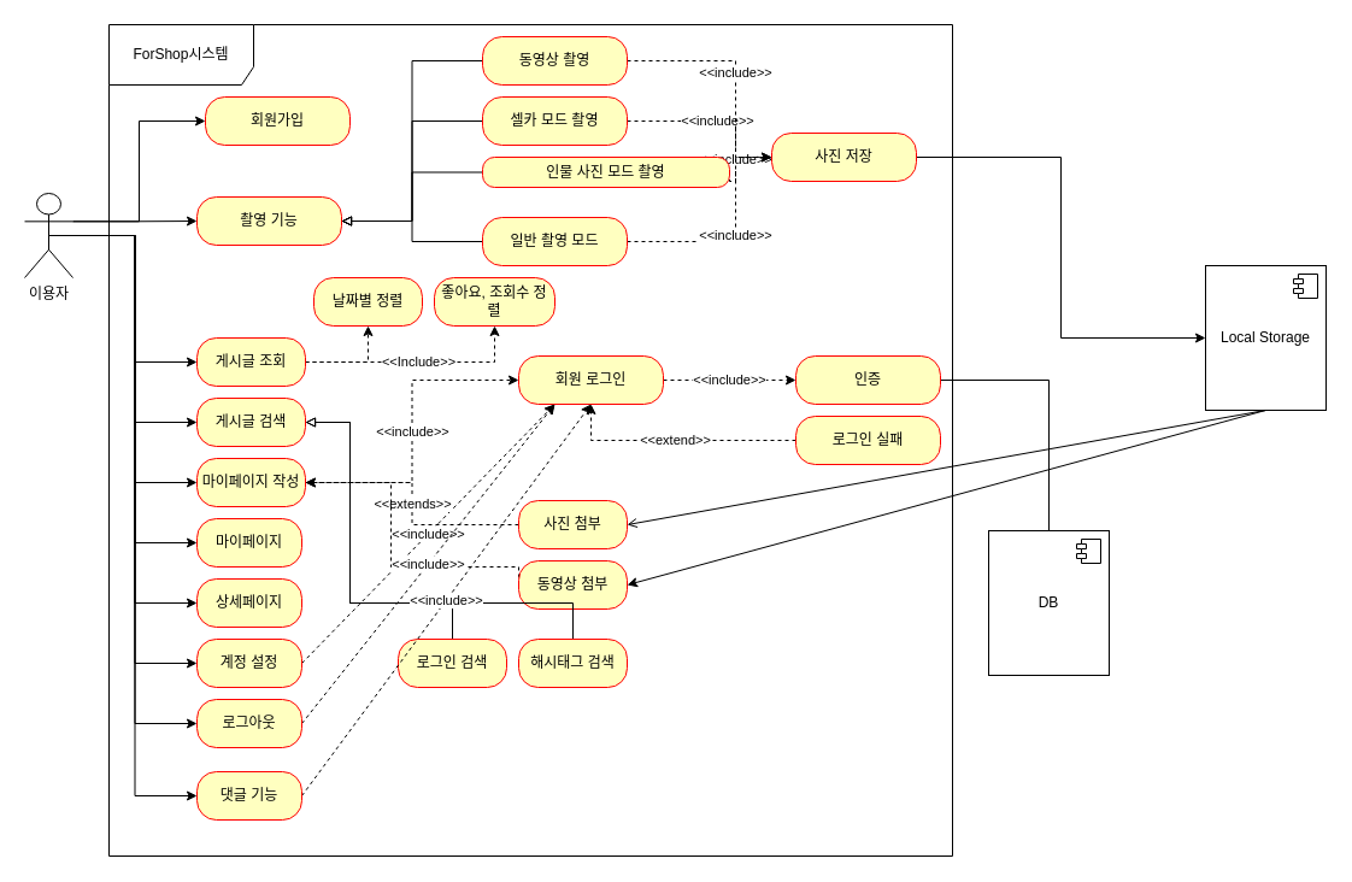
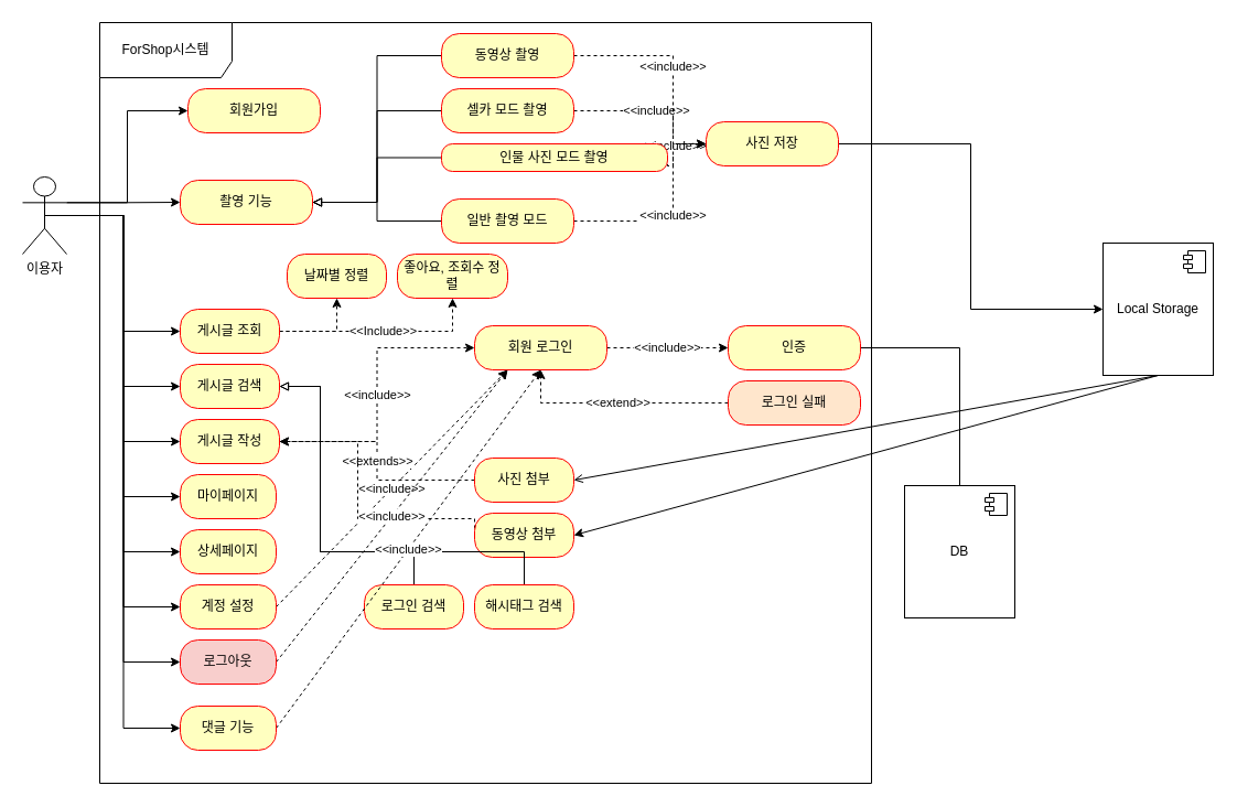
  <mxCell id="0" />
  <mxCell id="1" parent="0" />
  <mxCell id="2" value="ForShop시스템" style="shape=umlFrame;whiteSpace=wrap;html=1;pointerEvents=0;width=120;height=50;" parent="1" vertex="1"><mxGeometry x="90" y="20" width="700" height="690" as="geometry" /></mxCell>
  <mxCell id="3" style="edgeStyle=orthogonalEdgeStyle;rounded=0;orthogonalLoop=1;jettySize=auto;html=1;exitX=1;exitY=0.333;exitDx=0;exitDy=0;exitPerimeter=0;entryX=0;entryY=0.5;entryDx=0;entryDy=0;" parent="1" source="13" target="14" edge="1"><mxGeometry relative="1" as="geometry" /></mxCell>
  <mxCell id="4" style="edgeStyle=orthogonalEdgeStyle;rounded=0;orthogonalLoop=1;jettySize=auto;html=1;exitX=1;exitY=0.333;exitDx=0;exitDy=0;exitPerimeter=0;entryX=0;entryY=0.5;entryDx=0;entryDy=0;" parent="1" source="13" target="17" edge="1"><mxGeometry relative="1" as="geometry" /></mxCell>
  <mxCell id="5" style="edgeStyle=orthogonalEdgeStyle;rounded=0;orthogonalLoop=1;jettySize=auto;html=1;exitX=0.5;exitY=0.5;exitDx=0;exitDy=0;exitPerimeter=0;entryX=0;entryY=0.5;entryDx=0;entryDy=0;" parent="1" source="13" target="33" edge="1"><mxGeometry relative="1" as="geometry" /></mxCell>
  <mxCell id="6" style="edgeStyle=orthogonalEdgeStyle;rounded=0;orthogonalLoop=1;jettySize=auto;html=1;exitX=0.5;exitY=0.5;exitDx=0;exitDy=0;exitPerimeter=0;entryX=0;entryY=0.5;entryDx=0;entryDy=0;" parent="1" source="13" target="48" edge="1"><mxGeometry relative="1" as="geometry" /></mxCell>
  <mxCell id="7" style="edgeStyle=orthogonalEdgeStyle;rounded=0;orthogonalLoop=1;jettySize=auto;html=1;exitX=0.5;exitY=0.5;exitDx=0;exitDy=0;exitPerimeter=0;entryX=0;entryY=0.5;entryDx=0;entryDy=0;" parent="1" source="13" target="30" edge="1"><mxGeometry relative="1" as="geometry" /></mxCell>
  <mxCell id="8" style="edgeStyle=orthogonalEdgeStyle;rounded=0;orthogonalLoop=1;jettySize=auto;html=1;exitX=0.5;exitY=0.5;exitDx=0;exitDy=0;exitPerimeter=0;entryX=0;entryY=0.5;entryDx=0;entryDy=0;" parent="1" source="13" target="28" edge="1"><mxGeometry relative="1" as="geometry" /></mxCell>
  <mxCell id="9" style="edgeStyle=orthogonalEdgeStyle;rounded=0;orthogonalLoop=1;jettySize=auto;html=1;exitX=0.5;exitY=0.5;exitDx=0;exitDy=0;exitPerimeter=0;entryX=0;entryY=0.5;entryDx=0;entryDy=0;" parent="1" source="13" target="51" edge="1"><mxGeometry relative="1" as="geometry" /></mxCell>
  <mxCell id="10" style="edgeStyle=orthogonalEdgeStyle;rounded=0;orthogonalLoop=1;jettySize=auto;html=1;exitX=0.5;exitY=0.5;exitDx=0;exitDy=0;exitPerimeter=0;entryX=0;entryY=0.5;entryDx=0;entryDy=0;" parent="1" source="13" target="50" edge="1"><mxGeometry relative="1" as="geometry" /></mxCell>
  <mxCell id="11" style="edgeStyle=orthogonalEdgeStyle;rounded=0;orthogonalLoop=1;jettySize=auto;html=1;exitX=0.5;exitY=0.5;exitDx=0;exitDy=0;exitPerimeter=0;entryX=0;entryY=0.5;entryDx=0;entryDy=0;" parent="1" source="13" target="63" edge="1"><mxGeometry relative="1" as="geometry" /></mxCell>
  <mxCell id="12" style="edgeStyle=orthogonalEdgeStyle;rounded=0;orthogonalLoop=1;jettySize=auto;html=1;exitX=0.5;exitY=0.5;exitDx=0;exitDy=0;exitPerimeter=0;entryX=0;entryY=0.5;entryDx=0;entryDy=0;" edge="1" parent="1" source="13" target="65"><mxGeometry relative="1" as="geometry" /></mxCell>
  <mxCell id="13" value="이용자" style="shape=umlActor;verticalLabelPosition=bottom;verticalAlign=top;html=1;" parent="1" vertex="1"><mxGeometry x="20" y="160" width="40" height="70" as="geometry" /></mxCell>
  <mxCell id="14" value="회원가입" style="rounded=1;whiteSpace=wrap;html=1;arcSize=40;fontColor=#000000;fillColor=#ffffc0;strokeColor=#ff0000;" parent="1" vertex="1"><mxGeometry x="170" y="80" width="120" height="40" as="geometry" /></mxCell>
  <mxCell id="15" value="&amp;lt;&amp;lt;include&amp;gt;&amp;gt;" style="edgeStyle=orthogonalEdgeStyle;rounded=0;orthogonalLoop=1;jettySize=auto;html=1;exitX=1;exitY=0.5;exitDx=0;exitDy=0;entryX=0;entryY=0.5;entryDx=0;entryDy=0;dashed=1;" parent="1" source="16" target="19" edge="1"><mxGeometry relative="1" as="geometry" /></mxCell>
  <mxCell id="16" value="회원 로그인" style="rounded=1;whiteSpace=wrap;html=1;arcSize=40;fontColor=#000000;fillColor=#ffffc0;strokeColor=#ff0000;" parent="1" vertex="1"><mxGeometry x="430" y="295" width="120" height="40" as="geometry" /></mxCell>
  <mxCell id="17" value="촬영 기능" style="rounded=1;whiteSpace=wrap;html=1;arcSize=40;fontColor=#000000;fillColor=#ffffc0;strokeColor=#ff0000;" parent="1" vertex="1"><mxGeometry x="163" y="163" width="120" height="40" as="geometry" /></mxCell>
  <mxCell id="18" style="edgeStyle=orthogonalEdgeStyle;rounded=0;orthogonalLoop=1;jettySize=auto;html=1;exitX=1;exitY=0.5;exitDx=0;exitDy=0;entryX=0.5;entryY=0;entryDx=0;entryDy=0;endArrow=none;endFill=0;" parent="1" source="19" target="20" edge="1"><mxGeometry relative="1" as="geometry" /></mxCell>
  <mxCell id="19" value="인증" style="rounded=1;whiteSpace=wrap;html=1;arcSize=40;fontColor=#000000;fillColor=#ffffc0;strokeColor=#ff0000;" parent="1" vertex="1"><mxGeometry x="660" y="295" width="120" height="40" as="geometry" /></mxCell>
  <mxCell id="20" value="DB" style="html=1;dropTarget=0;whiteSpace=wrap;" parent="1" vertex="1"><mxGeometry x="820" y="440" width="100" height="120" as="geometry" /></mxCell>
  <mxCell id="21" value="" style="shape=module;jettyWidth=8;jettyHeight=4;" parent="20" vertex="1"><mxGeometry x="1" width="20" height="20" relative="1" as="geometry"><mxPoint x="-27" y="7" as="offset" /></mxGeometry></mxCell>
  <mxCell id="22" style="orthogonalLoop=1;jettySize=auto;html=1;exitX=0.5;exitY=1;exitDx=0;exitDy=0;entryX=1;entryY=0.5;entryDx=0;entryDy=0;rounded=0;endArrow=open;" parent="1" source="24" target="53" edge="1"><mxGeometry relative="1" as="geometry" /></mxCell>
  <mxCell id="23" style="rounded=0;orthogonalLoop=1;jettySize=auto;html=1;exitX=0.5;exitY=1;exitDx=0;exitDy=0;entryX=1;entryY=0.5;entryDx=0;entryDy=0;" parent="1" source="24" target="55" edge="1"><mxGeometry relative="1" as="geometry" /></mxCell>
  <mxCell id="24" value="Local Storage" style="html=1;dropTarget=0;whiteSpace=wrap;" parent="1" vertex="1"><mxGeometry x="1000" y="220" width="100" height="120" as="geometry" /></mxCell>
  <mxCell id="25" value="" style="shape=module;jettyWidth=8;jettyHeight=4;" parent="24" vertex="1"><mxGeometry x="1" width="20" height="20" relative="1" as="geometry"><mxPoint x="-27" y="7" as="offset" /></mxGeometry></mxCell>
  <mxCell id="26" value="&amp;lt;&amp;lt;extend&amp;gt;&amp;gt;" style="edgeStyle=orthogonalEdgeStyle;rounded=0;orthogonalLoop=1;jettySize=auto;html=1;exitX=0;exitY=0.5;exitDx=0;exitDy=0;entryX=0.5;entryY=1;entryDx=0;entryDy=0;dashed=1;" parent="1" source="27" target="16" edge="1"><mxGeometry relative="1" as="geometry" /></mxCell>
- <mxCell id="27" value="로그인 실패" style="rounded=1;whiteSpace=wrap;html=1;arcSize=40;fontColor=#000000;fillColor=#ffffc0;strokeColor=#ff0000;" parent="1" vertex="1"><mxGeometry x="660" y="345" width="120" height="40" as="geometry" /></mxCell>
+ <mxCell id="27" value="로그인 실패" style="rounded=1;whiteSpace=wrap;html=1;arcSize=40;fontColor=#000000;fillColor=#ffe6cc;strokeColor=#ff0000;" parent="1" vertex="1"><mxGeometry x="660" y="345" width="120" height="40" as="geometry" /></mxCell>
  <mxCell id="28" value="마이페이지" style="rounded=1;whiteSpace=wrap;html=1;arcSize=40;fontColor=#000000;fillColor=#ffffc0;strokeColor=#ff0000;" parent="1" vertex="1"><mxGeometry x="163" y="430" width="87" height="40" as="geometry" /></mxCell>
  <mxCell id="29" value="&amp;lt;&amp;lt;include&amp;gt;&amp;gt;" style="edgeStyle=orthogonalEdgeStyle;rounded=0;orthogonalLoop=1;jettySize=auto;html=1;exitX=1;exitY=0.5;exitDx=0;exitDy=0;entryX=0;entryY=0.5;entryDx=0;entryDy=0;dashed=1;" parent="1" source="30" target="16" edge="1"><mxGeometry relative="1" as="geometry" /></mxCell>
- <mxCell id="30" value="마이페이지 작성" style="rounded=1;whiteSpace=wrap;html=1;arcSize=40;fontColor=#000000;fillColor=#ffffc0;strokeColor=#ff0000;" parent="1" vertex="1"><mxGeometry x="163" y="380" width="90" height="40" as="geometry" /></mxCell>
+ <mxCell id="30" value="게시글 작성" style="rounded=1;whiteSpace=wrap;html=1;arcSize=40;fontColor=#000000;fillColor=#ffffc0;strokeColor=#ff0000;" parent="1" vertex="1"><mxGeometry x="163" y="380" width="90" height="40" as="geometry" /></mxCell>
  <mxCell id="31" style="edgeStyle=orthogonalEdgeStyle;rounded=0;orthogonalLoop=1;jettySize=auto;html=1;exitX=1;exitY=0.5;exitDx=0;exitDy=0;entryX=0.5;entryY=1;entryDx=0;entryDy=0;dashed=1;" parent="1" source="33" target="57" edge="1"><mxGeometry relative="1" as="geometry" /></mxCell>
  <mxCell id="32" value="&amp;lt;&amp;lt;Include&amp;gt;&amp;gt;" style="edgeStyle=orthogonalEdgeStyle;rounded=0;orthogonalLoop=1;jettySize=auto;html=1;exitX=1;exitY=0.5;exitDx=0;exitDy=0;entryX=0.5;entryY=1;entryDx=0;entryDy=0;dashed=1;" parent="1" source="33" target="56" edge="1"><mxGeometry relative="1" as="geometry" /></mxCell>
  <mxCell id="33" value="게시글 조회" style="rounded=1;whiteSpace=wrap;html=1;arcSize=40;fontColor=#000000;fillColor=#ffffc0;strokeColor=#ff0000;" parent="1" vertex="1"><mxGeometry x="163" y="280" width="90" height="40" as="geometry" /></mxCell>
  <mxCell id="34" style="edgeStyle=orthogonalEdgeStyle;rounded=0;orthogonalLoop=1;jettySize=auto;html=1;exitX=0;exitY=0.5;exitDx=0;exitDy=0;entryX=1;entryY=0.5;entryDx=0;entryDy=0;endArrow=block;endFill=0;" parent="1" source="36" target="17" edge="1"><mxGeometry relative="1" as="geometry" /></mxCell>
  <mxCell id="35" value="&lt;meta charset=&quot;utf-8&quot;&gt;&lt;span style=&quot;color: rgb(0, 0, 0); font-family: Helvetica; font-size: 11px; font-style: normal; font-variant-ligatures: normal; font-variant-caps: normal; font-weight: 400; letter-spacing: normal; orphans: 2; text-align: center; text-indent: 0px; text-transform: none; widows: 2; word-spacing: 0px; -webkit-text-stroke-width: 0px; background-color: rgb(255, 255, 255); text-decoration-thickness: initial; text-decoration-style: initial; text-decoration-color: initial; float: none; display: inline !important;&quot;&gt;&amp;lt;&amp;lt;include&amp;gt;&amp;gt;&lt;/span&gt;" style="edgeStyle=orthogonalEdgeStyle;rounded=0;orthogonalLoop=1;jettySize=auto;html=1;exitX=1;exitY=0.5;exitDx=0;exitDy=0;entryX=0;entryY=0.5;entryDx=0;entryDy=0;dashed=1;" parent="1" source="36" target="47" edge="1"><mxGeometry relative="1" as="geometry"><Array as="points"><mxPoint x="610" y="100" /></Array></mxGeometry></mxCell>
  <mxCell id="36" value="셀카 모드 촬영" style="rounded=1;whiteSpace=wrap;html=1;arcSize=40;fontColor=#000000;fillColor=#ffffc0;strokeColor=#ff0000;" parent="1" vertex="1"><mxGeometry x="400" y="80" width="120" height="40" as="geometry" /></mxCell>
  <mxCell id="37" style="edgeStyle=orthogonalEdgeStyle;rounded=0;orthogonalLoop=1;jettySize=auto;html=1;exitX=0;exitY=0.5;exitDx=0;exitDy=0;entryX=1;entryY=0.5;entryDx=0;entryDy=0;endArrow=block;endFill=0;" parent="1" source="39" target="17" edge="1"><mxGeometry relative="1" as="geometry" /></mxCell>
  <mxCell id="38" value="&lt;meta charset=&quot;utf-8&quot;&gt;&lt;span style=&quot;color: rgb(0, 0, 0); font-family: Helvetica; font-size: 11px; font-style: normal; font-variant-ligatures: normal; font-variant-caps: normal; font-weight: 400; letter-spacing: normal; orphans: 2; text-align: center; text-indent: 0px; text-transform: none; widows: 2; word-spacing: 0px; -webkit-text-stroke-width: 0px; background-color: rgb(255, 255, 255); text-decoration-thickness: initial; text-decoration-style: initial; text-decoration-color: initial; float: none; display: inline !important;&quot;&gt;&amp;lt;&amp;lt;include&amp;gt;&amp;gt;&lt;/span&gt;" style="edgeStyle=orthogonalEdgeStyle;rounded=0;orthogonalLoop=1;jettySize=auto;html=1;exitX=1;exitY=0.5;exitDx=0;exitDy=0;entryX=0;entryY=0.5;entryDx=0;entryDy=0;dashed=1;" parent="1" source="39" target="47" edge="1"><mxGeometry relative="1" as="geometry"><Array as="points"><mxPoint x="610" y="150" /></Array></mxGeometry></mxCell>
  <mxCell id="39" value="인물 사진 모드 촬영" style="rounded=1;whiteSpace=wrap;html=1;arcSize=40;fontColor=#000000;fillColor=#ffffc0;strokeColor=#ff0000;" parent="1" vertex="1"><mxGeometry x="400" y="130" width="205" height="25" as="geometry" /></mxCell>
  <mxCell id="40" style="edgeStyle=orthogonalEdgeStyle;rounded=0;orthogonalLoop=1;jettySize=auto;html=1;exitX=0;exitY=0.5;exitDx=0;exitDy=0;entryX=1;entryY=0.5;entryDx=0;entryDy=0;endArrow=block;endFill=0;" parent="1" source="42" target="17" edge="1"><mxGeometry relative="1" as="geometry" /></mxCell>
  <mxCell id="41" value="&amp;lt;&amp;lt;include&amp;gt;&amp;gt;" style="edgeStyle=orthogonalEdgeStyle;rounded=0;orthogonalLoop=1;jettySize=auto;html=1;exitX=1;exitY=0.5;exitDx=0;exitDy=0;entryX=0;entryY=0.5;entryDx=0;entryDy=0;dashed=1;" parent="1" source="42" target="47" edge="1"><mxGeometry relative="1" as="geometry"><Array as="points"><mxPoint x="610" y="50" /></Array></mxGeometry></mxCell>
  <mxCell id="42" value="동영상 촬영" style="rounded=1;whiteSpace=wrap;html=1;arcSize=40;fontColor=#000000;fillColor=#ffffc0;strokeColor=#ff0000;" parent="1" vertex="1"><mxGeometry x="400" y="30" width="120" height="40" as="geometry" /></mxCell>
  <mxCell id="43" style="edgeStyle=orthogonalEdgeStyle;rounded=0;orthogonalLoop=1;jettySize=auto;html=1;exitX=0;exitY=0.5;exitDx=0;exitDy=0;entryX=1;entryY=0.5;entryDx=0;entryDy=0;endArrow=block;endFill=0;" parent="1" source="45" target="17" edge="1"><mxGeometry relative="1" as="geometry" /></mxCell>
  <mxCell id="44" value="&lt;meta charset=&quot;utf-8&quot;&gt;&lt;span style=&quot;color: rgb(0, 0, 0); font-family: Helvetica; font-size: 11px; font-style: normal; font-variant-ligatures: normal; font-variant-caps: normal; font-weight: 400; letter-spacing: normal; orphans: 2; text-align: center; text-indent: 0px; text-transform: none; widows: 2; word-spacing: 0px; -webkit-text-stroke-width: 0px; background-color: rgb(255, 255, 255); text-decoration-thickness: initial; text-decoration-style: initial; text-decoration-color: initial; float: none; display: inline !important;&quot;&gt;&amp;lt;&amp;lt;include&amp;gt;&amp;gt;&lt;/span&gt;" style="edgeStyle=orthogonalEdgeStyle;rounded=0;orthogonalLoop=1;jettySize=auto;html=1;exitX=1;exitY=0.5;exitDx=0;exitDy=0;entryX=0;entryY=0.5;entryDx=0;entryDy=0;dashed=1;" parent="1" source="45" target="47" edge="1"><mxGeometry relative="1" as="geometry"><Array as="points"><mxPoint x="610" y="200" /></Array></mxGeometry></mxCell>
  <mxCell id="45" value="일반 촬영 모드" style="rounded=1;whiteSpace=wrap;html=1;arcSize=40;fontColor=#000000;fillColor=#ffffc0;strokeColor=#ff0000;" parent="1" vertex="1"><mxGeometry x="400" y="180" width="120" height="40" as="geometry" /></mxCell>
  <mxCell id="46" style="edgeStyle=orthogonalEdgeStyle;rounded=0;orthogonalLoop=1;jettySize=auto;html=1;exitX=1;exitY=0.5;exitDx=0;exitDy=0;entryX=0;entryY=0.5;entryDx=0;entryDy=0;" parent="1" source="47" target="24" edge="1"><mxGeometry relative="1" as="geometry" /></mxCell>
  <mxCell id="47" value="사진 저장" style="rounded=1;whiteSpace=wrap;html=1;arcSize=40;fontColor=#000000;fillColor=#ffffc0;strokeColor=#ff0000;" parent="1" vertex="1"><mxGeometry x="640" y="110" width="120" height="40" as="geometry" /></mxCell>
  <mxCell id="48" value="게시글 검색" style="rounded=1;whiteSpace=wrap;html=1;arcSize=40;fontColor=#000000;fillColor=#ffffc0;strokeColor=#ff0000;" parent="1" vertex="1"><mxGeometry x="163" y="330" width="90" height="40" as="geometry" /></mxCell>
  <mxCell id="49" value="&amp;lt;&amp;lt;include&amp;gt;&amp;gt;" style="rounded=0;orthogonalLoop=1;jettySize=auto;html=1;entryX=0.25;entryY=1;entryDx=0;entryDy=0;dashed=1;" parent="1" target="16" edge="1"><mxGeometry relative="1" as="geometry"><mxPoint x="250" y="550" as="sourcePoint" /></mxGeometry></mxCell>
  <mxCell id="50" value="계정 설정" style="rounded=1;whiteSpace=wrap;html=1;arcSize=40;fontColor=#000000;fillColor=#ffffc0;strokeColor=#ff0000;" parent="1" vertex="1"><mxGeometry x="163" y="530" width="87" height="40" as="geometry" /></mxCell>
  <mxCell id="51" value="상세페이지" style="rounded=1;whiteSpace=wrap;html=1;arcSize=40;fontColor=#000000;fillColor=#ffffc0;strokeColor=#ff0000;" parent="1" vertex="1"><mxGeometry x="163" y="480" width="87" height="40" as="geometry" /></mxCell>
  <mxCell id="52" value="&amp;lt;&amp;lt;extends&amp;gt;&amp;gt;" style="edgeStyle=orthogonalEdgeStyle;rounded=0;orthogonalLoop=1;jettySize=auto;html=1;exitX=0;exitY=0.5;exitDx=0;exitDy=0;entryX=1;entryY=0.5;entryDx=0;entryDy=0;dashed=1;" parent="1" source="53" target="30" edge="1"><mxGeometry relative="1" as="geometry" /></mxCell>
  <mxCell id="53" value="사진 첨부" style="rounded=1;whiteSpace=wrap;html=1;arcSize=40;fontColor=#000000;fillColor=#ffffc0;strokeColor=#ff0000;" parent="1" vertex="1"><mxGeometry x="430" y="415" width="90" height="40" as="geometry" /></mxCell>
  <mxCell id="54" style="edgeStyle=orthogonalEdgeStyle;rounded=0;orthogonalLoop=1;jettySize=auto;html=1;exitX=0;exitY=0.5;exitDx=0;exitDy=0;entryX=1;entryY=0.5;entryDx=0;entryDy=0;dashed=1;" parent="1" source="55" target="30" edge="1"><mxGeometry relative="1" as="geometry"><Array as="points"><mxPoint x="324" y="470" /><mxPoint x="324" y="400" /></Array></mxGeometry></mxCell>
  <mxCell id="55" value="동영상 첨부" style="rounded=1;whiteSpace=wrap;html=1;arcSize=40;fontColor=#000000;fillColor=#ffffc0;strokeColor=#ff0000;" parent="1" vertex="1"><mxGeometry x="430" y="465" width="90" height="40" as="geometry" /></mxCell>
  <mxCell id="56" value="좋아요, 조회수 정렬" style="rounded=1;whiteSpace=wrap;html=1;arcSize=40;fontColor=#000000;fillColor=#ffffc0;strokeColor=#ff0000;" parent="1" vertex="1"><mxGeometry x="360" y="230" width="100" height="40" as="geometry" /></mxCell>
  <mxCell id="57" value="날짜별 정렬" style="rounded=1;whiteSpace=wrap;html=1;arcSize=40;fontColor=#000000;fillColor=#ffffc0;strokeColor=#ff0000;" parent="1" vertex="1"><mxGeometry x="260" y="230" width="90" height="40" as="geometry" /></mxCell>
  <mxCell id="58" style="edgeStyle=orthogonalEdgeStyle;rounded=0;orthogonalLoop=1;jettySize=auto;html=1;exitX=0.5;exitY=0;exitDx=0;exitDy=0;entryX=1;entryY=0.5;entryDx=0;entryDy=0;endArrow=block;endFill=0;" parent="1" source="59" target="48" edge="1"><mxGeometry relative="1" as="geometry"><Array as="points"><mxPoint x="375" y="500" /><mxPoint x="290" y="500" /><mxPoint x="290" y="350" /></Array></mxGeometry></mxCell>
  <mxCell id="59" value="로그인 검색" style="rounded=1;whiteSpace=wrap;html=1;arcSize=40;fontColor=#000000;fillColor=#ffffc0;strokeColor=#ff0000;" parent="1" vertex="1"><mxGeometry x="330" y="530" width="90" height="40" as="geometry" /></mxCell>
  <mxCell id="60" style="edgeStyle=orthogonalEdgeStyle;rounded=0;orthogonalLoop=1;jettySize=auto;html=1;exitX=0.5;exitY=0;exitDx=0;exitDy=0;entryX=1;entryY=0.5;entryDx=0;entryDy=0;endArrow=block;endFill=0;" parent="1" source="61" target="48" edge="1"><mxGeometry relative="1" as="geometry"><Array as="points"><mxPoint x="475" y="500" /><mxPoint x="290" y="500" /><mxPoint x="290" y="350" /></Array></mxGeometry></mxCell>
  <mxCell id="61" value="해시태그 검색" style="rounded=1;whiteSpace=wrap;html=1;arcSize=40;fontColor=#000000;fillColor=#ffffc0;strokeColor=#ff0000;" parent="1" vertex="1"><mxGeometry x="430" y="530" width="90" height="40" as="geometry" /></mxCell>
  <mxCell id="62" value="&amp;lt;&amp;lt;include&amp;gt;&amp;gt;" style="rounded=0;orthogonalLoop=1;jettySize=auto;html=1;exitX=1;exitY=0.5;exitDx=0;exitDy=0;entryX=0.25;entryY=1;entryDx=0;entryDy=0;dashed=1;" parent="1" source="63" target="16" edge="1"><mxGeometry relative="1" as="geometry" /></mxCell>
- <mxCell id="63" value="로그아웃" style="rounded=1;whiteSpace=wrap;html=1;arcSize=40;fontColor=#000000;fillColor=#ffffc0;strokeColor=#ff0000;" parent="1" vertex="1"><mxGeometry x="163" y="580" width="87" height="40" as="geometry" /></mxCell>
+ <mxCell id="63" value="로그아웃" style="rounded=1;whiteSpace=wrap;html=1;arcSize=40;fontColor=#000000;fillColor=#f8cecc;strokeColor=#ff0000;" parent="1" vertex="1"><mxGeometry x="163" y="580" width="87" height="40" as="geometry" /></mxCell>
  <mxCell id="64" value="&amp;lt;&amp;lt;include&amp;gt;&amp;gt;" style="rounded=0;orthogonalLoop=1;jettySize=auto;html=1;exitX=1;exitY=0.5;exitDx=0;exitDy=0;entryX=0.5;entryY=1;entryDx=0;entryDy=0;dashed=1;" edge="1" parent="1" source="65" target="16"><mxGeometry relative="1" as="geometry" /></mxCell>
  <mxCell id="65" value="댓글 기능" style="rounded=1;whiteSpace=wrap;html=1;arcSize=40;fontColor=#000000;fillColor=#ffffc0;strokeColor=#ff0000;" vertex="1" parent="1"><mxGeometry x="163" y="640" width="87" height="40" as="geometry" /></mxCell>
